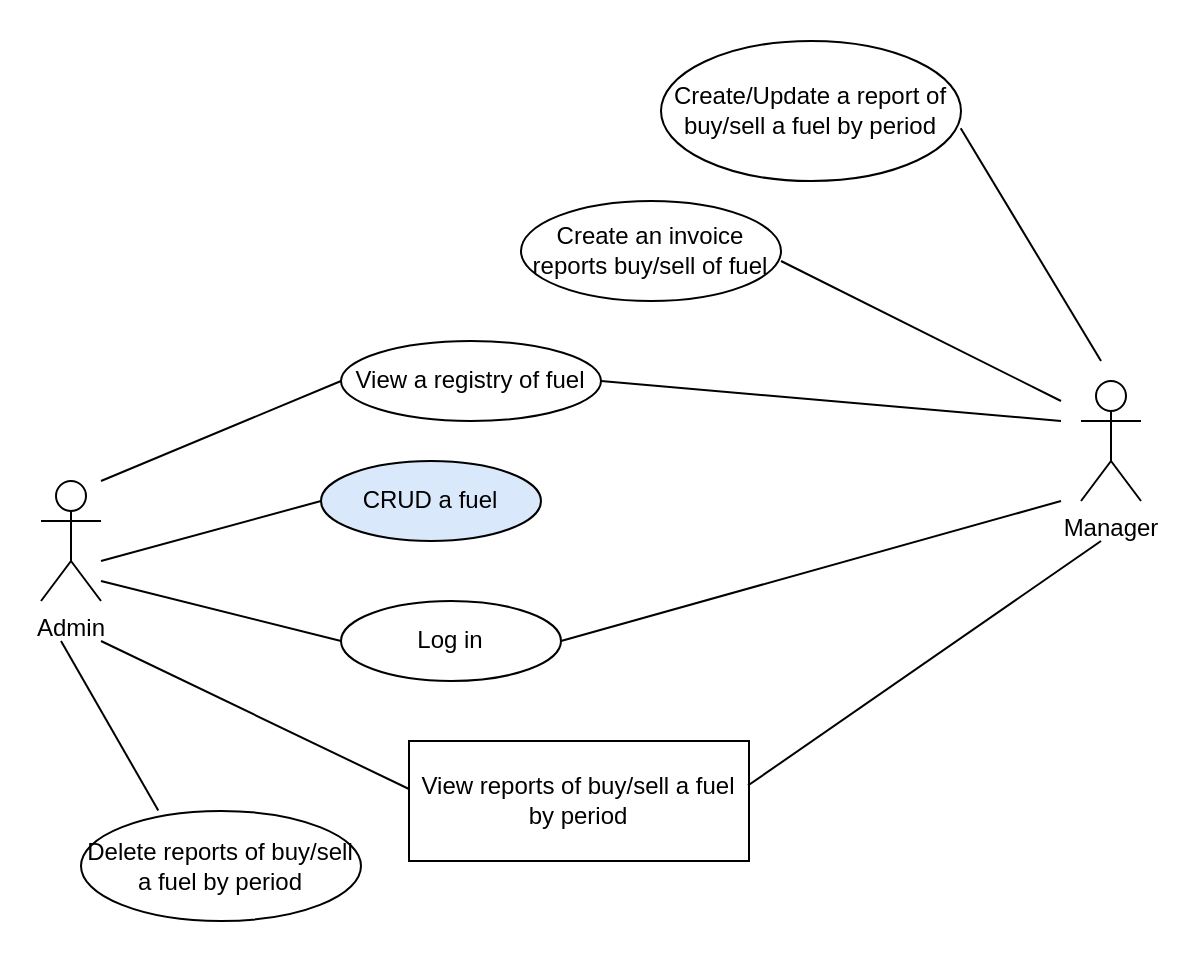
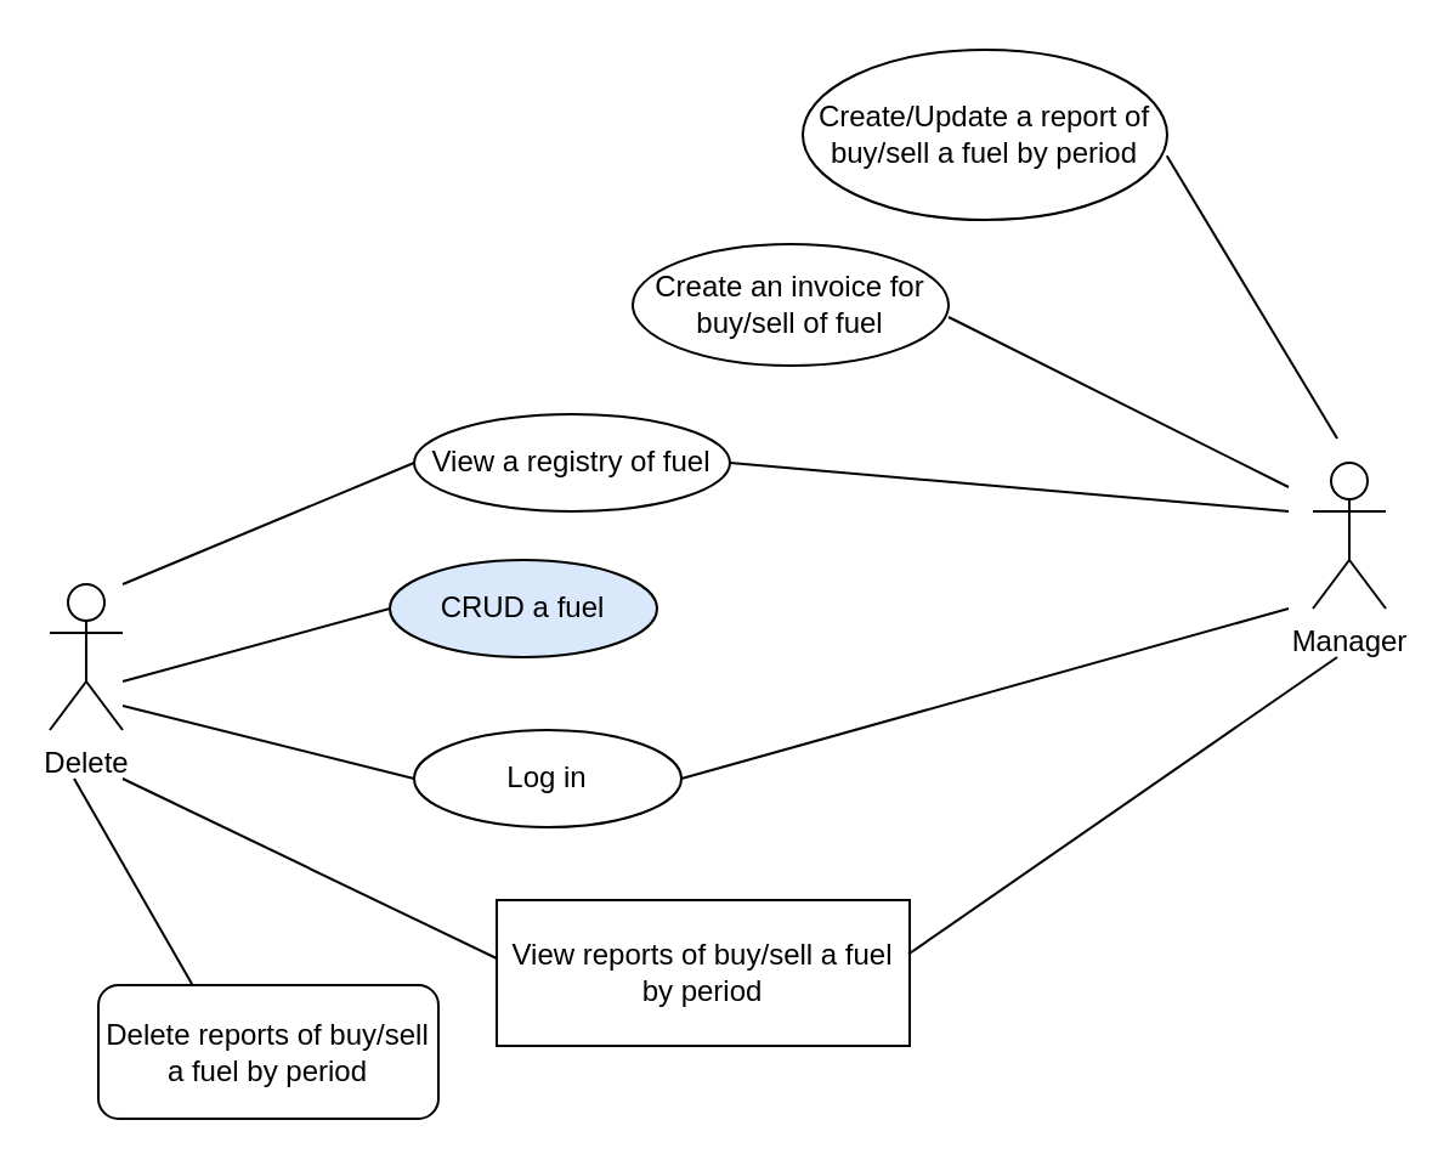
  <mxCell id="0" />
  <mxCell id="1" parent="0" />
- <mxCell id="2" value="Admin" style="shape=umlActor;verticalLabelPosition=bottom;verticalAlign=top;html=1;outlineConnect=0;" vertex="1" parent="1"><mxGeometry x="20" y="240" width="30" height="60" as="geometry" /></mxCell>
+ <mxCell id="2" value="Delete" style="shape=umlActor;verticalLabelPosition=bottom;verticalAlign=top;html=1;outlineConnect=0;" vertex="1" parent="1"><mxGeometry x="20" y="240" width="30" height="60" as="geometry" /></mxCell>
  <mxCell id="3" value="" style="endArrow=none;html=1;rounded=0;" edge="1" parent="1"><mxGeometry width="50" height="50" relative="1" as="geometry"><mxPoint x="50" y="280" as="sourcePoint" /><mxPoint x="160" y="250" as="targetPoint" /></mxGeometry></mxCell>
  <mxCell id="4" value="CRUD a fuel" style="ellipse;whiteSpace=wrap;html=1;fillColor=#dae8fc;" vertex="1" parent="1"><mxGeometry x="160" y="230" width="110" height="40" as="geometry" /></mxCell>
  <mxCell id="5" value="" style="endArrow=none;html=1;rounded=0;" edge="1" parent="1"><mxGeometry width="50" height="50" relative="1" as="geometry"><mxPoint x="50" y="290" as="sourcePoint" /><mxPoint x="170" y="320" as="targetPoint" /></mxGeometry></mxCell>
  <mxCell id="6" value="Log in" style="ellipse;whiteSpace=wrap;html=1;" vertex="1" parent="1"><mxGeometry x="170" y="300" width="110" height="40" as="geometry" /></mxCell>
  <mxCell id="7" value="" style="endArrow=none;html=1;rounded=0;entryX=0;entryY=0.5;entryDx=0;entryDy=0;" edge="1" parent="1" target="8"><mxGeometry width="50" height="50" relative="1" as="geometry"><mxPoint x="50" y="240" as="sourcePoint" /><mxPoint x="150" y="200" as="targetPoint" /></mxGeometry></mxCell>
  <mxCell id="8" value="View a registry of fuel" style="ellipse;whiteSpace=wrap;html=1;" vertex="1" parent="1"><mxGeometry x="170" y="170" width="130" height="40" as="geometry" /></mxCell>
  <mxCell id="9" value="Manager" style="shape=umlActor;verticalLabelPosition=bottom;verticalAlign=top;html=1;outlineConnect=0;" vertex="1" parent="1"><mxGeometry x="540" y="190" width="30" height="60" as="geometry" /></mxCell>
  <mxCell id="10" value="" style="endArrow=none;html=1;rounded=0;entryX=0;entryY=0.5;entryDx=0;entryDy=0;exitX=1;exitY=0.5;exitDx=0;exitDy=0;" edge="1" parent="1" source="8"><mxGeometry width="50" height="50" relative="1" as="geometry"><mxPoint x="430" y="260" as="sourcePoint" /><mxPoint x="530" y="210" as="targetPoint" /></mxGeometry></mxCell>
  <mxCell id="11" value="" style="endArrow=none;html=1;rounded=0;exitX=1;exitY=0.5;exitDx=0;exitDy=0;" edge="1" parent="1"><mxGeometry width="50" height="50" relative="1" as="geometry"><mxPoint x="280" y="320" as="sourcePoint" /><mxPoint x="530" y="250" as="targetPoint" /></mxGeometry></mxCell>
  <mxCell id="12" value="" style="endArrow=none;html=1;rounded=0;" edge="1" parent="1"><mxGeometry width="50" height="50" relative="1" as="geometry"><mxPoint x="390" y="130" as="sourcePoint" /><mxPoint x="530" y="200" as="targetPoint" /></mxGeometry></mxCell>
- <mxCell id="13" value="Create an invoice reports buy/sell of fuel" style="ellipse;whiteSpace=wrap;html=1;" vertex="1" parent="1"><mxGeometry x="260" y="100" width="130" height="50" as="geometry" /></mxCell>
+ <mxCell id="13" value="Create an invoice for buy/sell of fuel" style="ellipse;whiteSpace=wrap;html=1;" vertex="1" parent="1"><mxGeometry x="260" y="100" width="130" height="50" as="geometry" /></mxCell>
  <mxCell id="14" value="" style="endArrow=none;html=1;rounded=0;exitX=0.999;exitY=0.623;exitDx=0;exitDy=0;exitPerimeter=0;" edge="1" parent="1" source="15"><mxGeometry width="50" height="50" relative="1" as="geometry"><mxPoint x="450" y="80" as="sourcePoint" /><mxPoint x="550" y="180" as="targetPoint" /></mxGeometry></mxCell>
  <mxCell id="15" value="Create/Update a report of buy/sell a fuel by period" style="ellipse;whiteSpace=wrap;html=1;" vertex="1" parent="1"><mxGeometry x="330" y="20" width="150" height="70" as="geometry" /></mxCell>
  <mxCell id="16" value="View reports of buy/sell a fuel by period" style="whiteSpace=wrap;html=1;rounded=0;" vertex="1" parent="1"><mxGeometry x="204" y="370" width="170" height="60" as="geometry" /></mxCell>
  <mxCell id="17" value="" style="endArrow=none;html=1;rounded=0;entryX=0;entryY=0.4;entryDx=0;entryDy=0;entryPerimeter=0;" edge="1" parent="1" target="16"><mxGeometry width="50" height="50" relative="1" as="geometry"><mxPoint x="50" y="320" as="sourcePoint" /><mxPoint x="150" y="290" as="targetPoint" /></mxGeometry></mxCell>
  <mxCell id="18" value="" style="endArrow=none;html=1;rounded=0;exitX=0.997;exitY=0.371;exitDx=0;exitDy=0;exitPerimeter=0;" edge="1" parent="1" source="16"><mxGeometry width="50" height="50" relative="1" as="geometry"><mxPoint x="380" y="390" as="sourcePoint" /><mxPoint x="550" y="270" as="targetPoint" /></mxGeometry></mxCell>
  <mxCell id="19" value="" style="endArrow=none;html=1;rounded=0;entryX=0.276;entryY=-0.004;entryDx=0;entryDy=0;entryPerimeter=0;" edge="1" parent="1" target="20"><mxGeometry width="50" height="50" relative="1" as="geometry"><mxPoint x="30" y="320" as="sourcePoint" /><mxPoint x="60" y="280" as="targetPoint" /></mxGeometry></mxCell>
- <mxCell id="20" value="Delete reports of buy/sell a fuel by period" style="ellipse;whiteSpace=wrap;html=1;" vertex="1" parent="1"><mxGeometry x="40" y="405" width="140" height="55" as="geometry" /></mxCell>
+ <mxCell id="20" value="Delete reports of buy/sell a fuel by period" style="whiteSpace=wrap;html=1;rounded=1;" vertex="1" parent="1"><mxGeometry x="40" y="405" width="140" height="55" as="geometry" /></mxCell>
